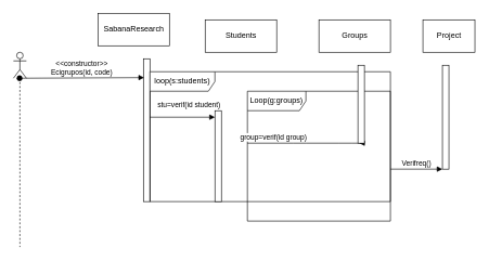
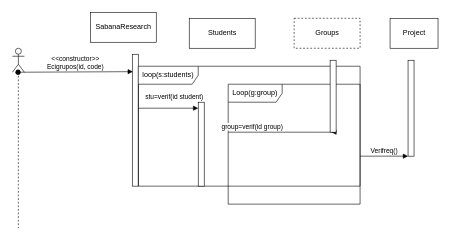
  <mxCell id="0" />
  <mxCell id="1" parent="0" />
  <mxCell id="2" value="SabanaResearch" style="html=1;" vertex="1" parent="1"><mxGeometry x="150" y="20" width="110" height="50" as="geometry" /></mxCell>
  <mxCell id="3" value="" style="shape=umlLifeline;participant=umlActor;perimeter=lifelinePerimeter;whiteSpace=wrap;html=1;container=1;collapsible=0;recursiveResize=0;verticalAlign=top;spacingTop=36;outlineConnect=0;" vertex="1" parent="1"><mxGeometry x="20" y="80" width="20" height="300" as="geometry" /></mxCell>
  <mxCell id="4" value="" style="html=1;points=[];perimeter=orthogonalPerimeter;" vertex="1" parent="1"><mxGeometry x="220" y="90" width="10" height="220" as="geometry" /></mxCell>
  <mxCell id="5" value="loop(s:students)" style="shape=umlFrame;whiteSpace=wrap;html=1;width=100;height=30;" vertex="1" parent="1"><mxGeometry x="230" y="110" width="370" height="200" as="geometry" /></mxCell>
  <mxCell id="6" value="stu=verif(id student)" style="html=1;verticalAlign=bottom;endArrow=block;" edge="1" parent="1"><mxGeometry x="0.2" y="10" width="80" relative="1" as="geometry"><mxPoint x="230" y="180" as="sourcePoint" /><mxPoint x="330" y="180" as="targetPoint" /><Array as="points"><mxPoint x="330" y="180" /></Array><mxPoint as="offset" /></mxGeometry></mxCell>
  <mxCell id="7" value="&amp;lt;&amp;lt;constructor&amp;gt;&amp;gt;&lt;br&gt;Ecigrupos(id, code)" style="html=1;verticalAlign=bottom;startArrow=oval;startFill=1;endArrow=block;startSize=8;entryX=0.1;entryY=0.132;entryDx=0;entryDy=0;entryPerimeter=0;" edge="1" parent="1" source="3" target="4"><mxGeometry width="60" relative="1" as="geometry"><mxPoint x="30" y="110" as="sourcePoint" /><mxPoint x="160" y="120" as="targetPoint" /></mxGeometry></mxCell>
  <mxCell id="8" value="" style="html=1;points=[];perimeter=orthogonalPerimeter;" vertex="1" parent="1"><mxGeometry x="330" y="170" width="10" height="140" as="geometry" /></mxCell>
- <mxCell id="9" value="Loop(g:groups)" style="shape=umlFrame;whiteSpace=wrap;html=1;width=90;height=30;" vertex="1" parent="1"><mxGeometry x="380" y="140" width="220" height="200" as="geometry" /></mxCell>
+ <mxCell id="9" value="Loop(g:group)" style="shape=umlFrame;whiteSpace=wrap;html=1;width=90;height=30;" vertex="1" parent="1"><mxGeometry x="380" y="140" width="220" height="200" as="geometry" /></mxCell>
  <mxCell id="10" value="Students" style="html=1;" vertex="1" parent="1"><mxGeometry x="315" y="30" width="110" height="50" as="geometry" /></mxCell>
  <mxCell id="11" value="group=verif(id group)" style="html=1;verticalAlign=bottom;endArrow=block;entryX=0.2;entryY=1;entryDx=0;entryDy=0;entryPerimeter=0;" edge="1" parent="1" target="13"><mxGeometry x="-0.571" width="80" relative="1" as="geometry"><mxPoint x="380" y="220" as="sourcePoint" /><mxPoint x="460" y="220" as="targetPoint" /><Array as="points"><mxPoint x="460" y="220" /><mxPoint x="530" y="220" /><mxPoint x="560" y="220" /></Array><mxPoint as="offset" /></mxGeometry></mxCell>
- <mxCell id="12" value="Groups" style="html=1;" vertex="1" parent="1"><mxGeometry x="490" y="30" width="110" height="50" as="geometry" /></mxCell>
+ <mxCell id="12" value="Groups" style="html=1;dashed=1;" vertex="1" parent="1"><mxGeometry x="490" y="30" width="110" height="50" as="geometry" /></mxCell>
  <mxCell id="13" value="" style="html=1;points=[];perimeter=orthogonalPerimeter;" vertex="1" parent="1"><mxGeometry x="550" y="100" width="10" height="120" as="geometry" /></mxCell>
  <mxCell id="14" value="Verifreq()" style="html=1;verticalAlign=bottom;endArrow=block;" edge="1" parent="1"><mxGeometry width="80" relative="1" as="geometry"><mxPoint x="600" y="260" as="sourcePoint" /><mxPoint x="680" y="260" as="targetPoint" /></mxGeometry></mxCell>
  <mxCell id="15" value="Project" style="html=1;" vertex="1" parent="1"><mxGeometry x="650" y="30" width="80" height="50" as="geometry" /></mxCell>
  <mxCell id="16" value="" style="html=1;points=[];perimeter=orthogonalPerimeter;" vertex="1" parent="1"><mxGeometry x="680" y="100" width="10" height="160" as="geometry" /></mxCell>
